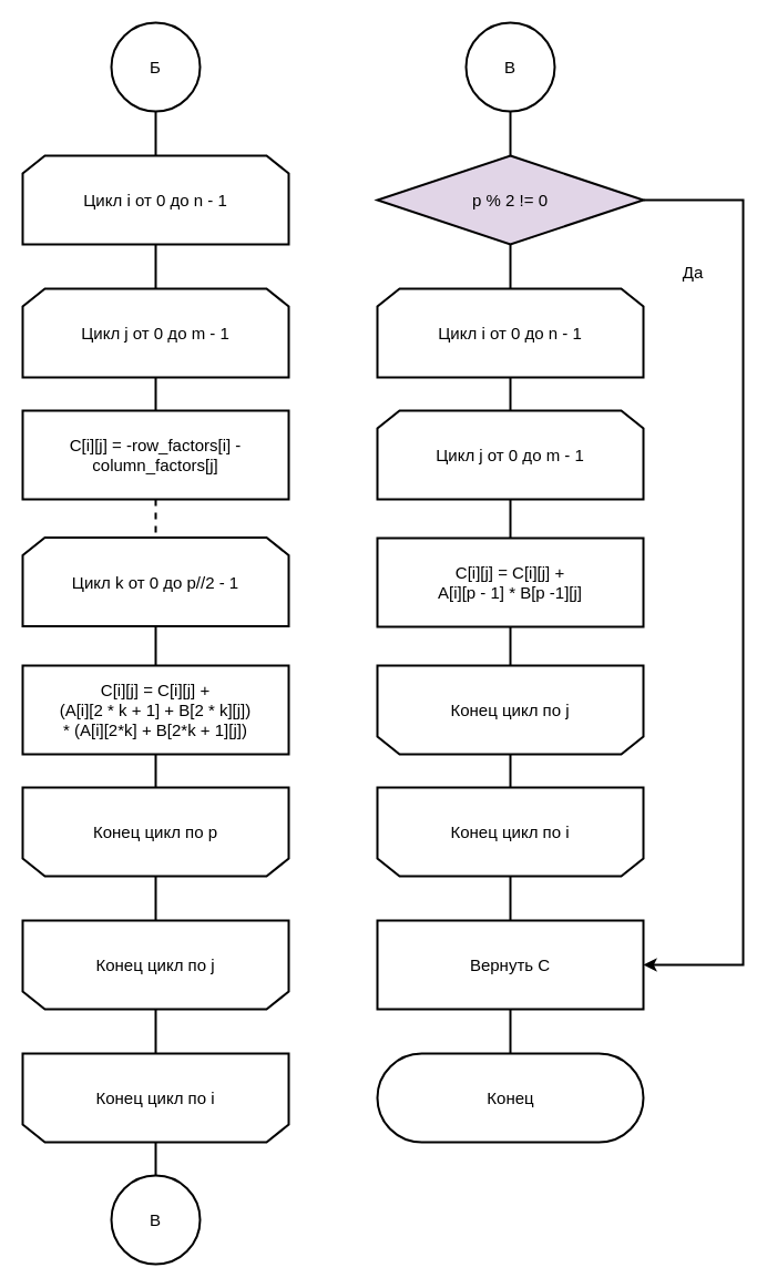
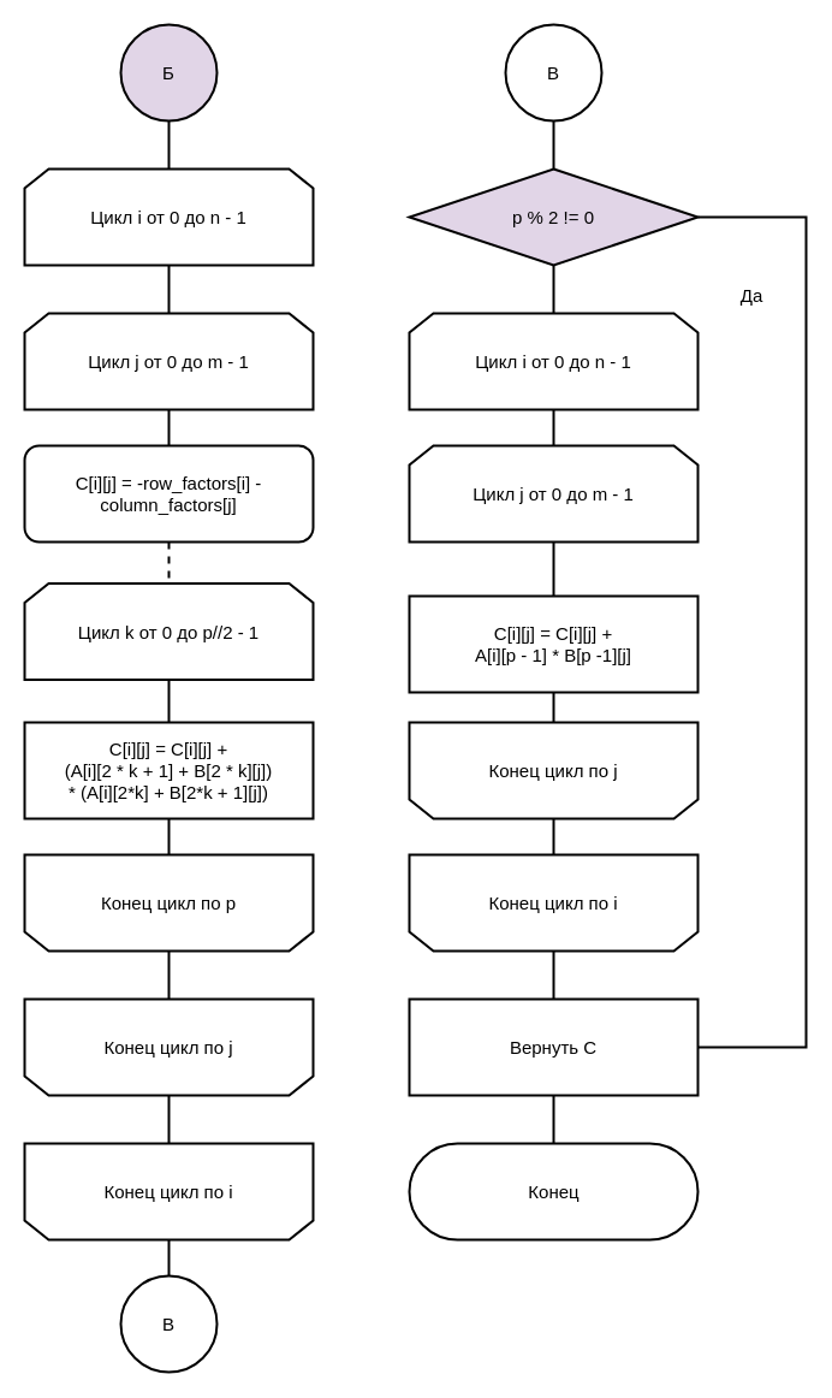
  <mxCell id="0" />
  <mxCell id="1" parent="0" />
  <mxCell id="2" value="&lt;font style=&quot;font-size: 15px;&quot;&gt;Конец&lt;/font&gt;" style="html=1;dashed=0;whitespace=wrap;shape=mxgraph.dfd.start;strokeWidth=2;fontSize=15;" parent="1" vertex="1"><mxGeometry x="340" y="950" width="240" height="80" as="geometry" /></mxCell>
  <mxCell id="3" value="Цикл i от 0 до n - 1" style="shape=loopLimit;whiteSpace=wrap;html=1;strokeWidth=2;fontSize=15;" parent="1" vertex="1"><mxGeometry x="20" y="140" width="240" height="80" as="geometry" /></mxCell>
  <mxCell id="4" value="Цикл j от 0 до m - 1" style="shape=loopLimit;whiteSpace=wrap;html=1;strokeWidth=2;fontSize=15;" parent="1" vertex="1"><mxGeometry x="20" y="260" width="240" height="80" as="geometry" /></mxCell>
  <mxCell id="5" value="Цикл k от 0 до p//2 - 1" style="shape=loopLimit;whiteSpace=wrap;html=1;strokeWidth=2;fontSize=15;" parent="1" vertex="1"><mxGeometry x="20" y="484.5" width="240" height="80" as="geometry" /></mxCell>
  <mxCell id="6" value="&lt;font style=&quot;font-size: 15px;&quot;&gt;C[i][j] = C[i][j] + &lt;br style=&quot;font-size: 15px;&quot;&gt;(A[i][2 * k + 1] + B[2 * k][j]) &lt;br style=&quot;font-size: 15px;&quot;&gt;* (A[i][2*k] + B[2*k + 1][j])&lt;br style=&quot;font-size: 15px;&quot;&gt;&lt;/font&gt;" style="rounded=0;whiteSpace=wrap;html=1;strokeWidth=2;fontSize=15;" parent="1" vertex="1"><mxGeometry x="20" y="600" width="240" height="80" as="geometry" /></mxCell>
  <mxCell id="7" value="Конец цикл по p" style="shape=loopLimit;whiteSpace=wrap;html=1;strokeWidth=2;direction=west;fontSize=15;" parent="1" vertex="1"><mxGeometry x="20" y="710" width="240" height="80" as="geometry" /></mxCell>
  <mxCell id="8" value="Конец цикл по j" style="shape=loopLimit;whiteSpace=wrap;html=1;strokeWidth=2;direction=west;fontSize=15;" parent="1" vertex="1"><mxGeometry x="20" y="830" width="240" height="80" as="geometry" /></mxCell>
  <mxCell id="9" value="Конец цикл по i" style="shape=loopLimit;whiteSpace=wrap;html=1;strokeWidth=2;direction=west;fontSize=15;" parent="1" vertex="1"><mxGeometry x="20" y="950" width="240" height="80" as="geometry" /></mxCell>
- <mxCell id="10" value="Б" style="ellipse;whiteSpace=wrap;html=1;aspect=fixed;strokeWidth=2;fontSize=15;" parent="1" vertex="1"><mxGeometry x="100" y="20" width="80" height="80" as="geometry" /></mxCell>
- <mxCell id="11" value="&lt;font style=&quot;font-size: 15px;&quot;&gt;C[i][j] = -row_factors[i] - column_factors[j]&lt;br style=&quot;font-size: 15px;&quot;&gt;&lt;/font&gt;" style="rounded=0;whiteSpace=wrap;html=1;strokeWidth=2;fontSize=15;" parent="1" vertex="1"><mxGeometry x="20" y="370" width="240" height="80" as="geometry" /></mxCell>
+ <mxCell id="10" value="Б" style="ellipse;whiteSpace=wrap;html=1;aspect=fixed;strokeWidth=2;fontSize=15;fillColor=#e1d5e7;" parent="1" vertex="1"><mxGeometry x="100" y="20" width="80" height="80" as="geometry" /></mxCell>
+ <mxCell id="11" value="&lt;font style=&quot;font-size: 15px;&quot;&gt;C[i][j] = -row_factors[i] - column_factors[j]&lt;br style=&quot;font-size: 15px;&quot;&gt;&lt;/font&gt;" style="whiteSpace=wrap;html=1;strokeWidth=2;fontSize=15;rounded=1;" parent="1" vertex="1"><mxGeometry x="20" y="370" width="240" height="80" as="geometry" /></mxCell>
  <mxCell id="12" value="В" style="ellipse;whiteSpace=wrap;html=1;aspect=fixed;strokeWidth=2;fontSize=15;" parent="1" vertex="1"><mxGeometry x="420" y="20" width="80" height="80" as="geometry" /></mxCell>
  <mxCell id="13" value="p % 2 != 0" style="rhombus;whiteSpace=wrap;html=1;strokeWidth=2;fontSize=15;fillColor=#e1d5e7;" parent="1" vertex="1"><mxGeometry x="340" y="140" width="240" height="80" as="geometry" /></mxCell>
  <mxCell id="14" value="Цикл i от 0 до n - 1" style="shape=loopLimit;whiteSpace=wrap;html=1;strokeWidth=2;fontSize=15;" parent="1" vertex="1"><mxGeometry x="340" y="260" width="240" height="80" as="geometry" /></mxCell>
  <mxCell id="15" value="Цикл j от 0 до m - 1" style="shape=loopLimit;whiteSpace=wrap;html=1;strokeWidth=2;fontSize=15;" parent="1" vertex="1"><mxGeometry x="340" y="370" width="240" height="80" as="geometry" /></mxCell>
- <mxCell id="16" value="&lt;font style=&quot;font-size: 15px;&quot;&gt;C[i][j] = C[i][j] + &lt;br style=&quot;font-size: 15px;&quot;&gt;A[i][p - 1] * B[p -1][j]&lt;br style=&quot;font-size: 15px;&quot;&gt;&lt;/font&gt;" style="rounded=0;whiteSpace=wrap;html=1;strokeWidth=2;fontSize=15;" parent="1" vertex="1"><mxGeometry x="340" y="485" width="240" height="80" as="geometry" /></mxCell>
+ <mxCell id="16" value="&lt;font style=&quot;font-size: 15px;&quot;&gt;C[i][j] = C[i][j] + &lt;br style=&quot;font-size: 15px;&quot;&gt;A[i][p - 1] * B[p -1][j]&lt;br style=&quot;font-size: 15px;&quot;&gt;&lt;/font&gt;" style="rounded=0;whiteSpace=wrap;html=1;strokeWidth=2;fontSize=15;" parent="1" vertex="1"><mxGeometry x="340" y="495" width="240" height="80" as="geometry" /></mxCell>
  <mxCell id="17" value="Конец цикл по j" style="shape=loopLimit;whiteSpace=wrap;html=1;strokeWidth=2;direction=west;fontSize=15;" parent="1" vertex="1"><mxGeometry x="340" y="600" width="240" height="80" as="geometry" /></mxCell>
  <mxCell id="18" value="Конец цикл по i" style="shape=loopLimit;whiteSpace=wrap;html=1;strokeWidth=2;direction=west;fontSize=15;" parent="1" vertex="1"><mxGeometry x="340" y="710" width="240" height="80" as="geometry" /></mxCell>
  <mxCell id="19" value="&lt;font style=&quot;font-size: 15px;&quot;&gt;Вернуть С&lt;br style=&quot;font-size: 15px;&quot;&gt;&lt;/font&gt;" style="rounded=0;whiteSpace=wrap;html=1;strokeWidth=2;fontSize=15;" parent="1" vertex="1"><mxGeometry x="340" y="830" width="240" height="80" as="geometry" /></mxCell>
  <mxCell id="20" value="В" style="ellipse;whiteSpace=wrap;html=1;aspect=fixed;strokeWidth=2;fontSize=15;" parent="1" vertex="1"><mxGeometry x="100" y="1060" width="80" height="80" as="geometry" /></mxCell>
  <mxCell id="21" value="" style="endArrow=none;html=1;rounded=0;strokeWidth=2;fontSize=15;exitX=0.5;exitY=1;exitDx=0;exitDy=0;entryX=0.5;entryY=0;entryDx=0;entryDy=0;" edge="1" parent="1" source="18" target="17"><mxGeometry width="50" height="50" relative="1" as="geometry"><mxPoint x="-30" y="440" as="sourcePoint" /><mxPoint x="20" y="390" as="targetPoint" /></mxGeometry></mxCell>
  <mxCell id="22" value="" style="endArrow=none;html=1;rounded=0;strokeWidth=2;fontSize=15;exitX=0.5;exitY=0;exitDx=0;exitDy=0;entryX=0.5;entryY=0;entryDx=0;entryDy=0;" edge="1" parent="1" source="19" target="18"><mxGeometry width="50" height="50" relative="1" as="geometry"><mxPoint x="-30" y="440" as="sourcePoint" /><mxPoint x="20" y="390" as="targetPoint" /></mxGeometry></mxCell>
  <mxCell id="23" value="" style="endArrow=none;html=1;rounded=0;strokeWidth=2;fontSize=15;exitX=0.5;exitY=0.5;exitDx=0;exitDy=-40;exitPerimeter=0;entryX=0.5;entryY=1;entryDx=0;entryDy=0;" edge="1" parent="1" source="2" target="19"><mxGeometry width="50" height="50" relative="1" as="geometry"><mxPoint x="-30" y="440" as="sourcePoint" /><mxPoint x="20" y="390" as="targetPoint" /></mxGeometry></mxCell>
  <mxCell id="24" value="" style="endArrow=none;html=1;rounded=0;strokeWidth=2;fontSize=15;exitX=0.5;exitY=0;exitDx=0;exitDy=0;entryX=0.5;entryY=0;entryDx=0;entryDy=0;" edge="1" parent="1" source="9" target="20"><mxGeometry width="50" height="50" relative="1" as="geometry"><mxPoint x="-30" y="440" as="sourcePoint" /><mxPoint x="20" y="390" as="targetPoint" /></mxGeometry></mxCell>
  <mxCell id="25" value="" style="endArrow=none;html=1;rounded=0;strokeWidth=2;fontSize=15;exitX=0.5;exitY=0;exitDx=0;exitDy=0;entryX=0.5;entryY=1;entryDx=0;entryDy=0;" edge="1" parent="1" source="8" target="9"><mxGeometry width="50" height="50" relative="1" as="geometry"><mxPoint x="-30" y="440" as="sourcePoint" /><mxPoint x="20" y="390" as="targetPoint" /></mxGeometry></mxCell>
  <mxCell id="26" value="" style="endArrow=none;html=1;rounded=0;strokeWidth=2;fontSize=15;exitX=0.5;exitY=0;exitDx=0;exitDy=0;entryX=0.5;entryY=1;entryDx=0;entryDy=0;" edge="1" parent="1" source="7" target="8"><mxGeometry width="50" height="50" relative="1" as="geometry"><mxPoint x="-30" y="440" as="sourcePoint" /><mxPoint x="20" y="390" as="targetPoint" /></mxGeometry></mxCell>
  <mxCell id="27" value="" style="endArrow=none;html=1;rounded=0;strokeWidth=2;fontSize=15;exitX=0.5;exitY=1;exitDx=0;exitDy=0;entryX=0.5;entryY=1;entryDx=0;entryDy=0;" edge="1" parent="1" source="6" target="7"><mxGeometry width="50" height="50" relative="1" as="geometry"><mxPoint x="-30" y="440" as="sourcePoint" /><mxPoint x="20" y="390" as="targetPoint" /></mxGeometry></mxCell>
  <mxCell id="28" value="" style="endArrow=none;html=1;rounded=0;strokeWidth=2;fontSize=15;exitX=0.5;exitY=1;exitDx=0;exitDy=0;entryX=0.5;entryY=0;entryDx=0;entryDy=0;" edge="1" parent="1" source="5" target="6"><mxGeometry width="50" height="50" relative="1" as="geometry"><mxPoint x="-30" y="440" as="sourcePoint" /><mxPoint x="20" y="390" as="targetPoint" /></mxGeometry></mxCell>
  <mxCell id="29" value="" style="endArrow=none;html=1;rounded=0;strokeWidth=2;fontSize=15;exitX=0.5;exitY=1;exitDx=0;exitDy=0;entryX=0.5;entryY=0;entryDx=0;entryDy=0;dashed=1;" edge="1" parent="1" source="11" target="5"><mxGeometry width="50" height="50" relative="1" as="geometry"><mxPoint x="-30" y="440" as="sourcePoint" /><mxPoint x="20" y="390" as="targetPoint" /></mxGeometry></mxCell>
  <mxCell id="30" value="" style="endArrow=none;html=1;rounded=0;strokeWidth=2;fontSize=15;exitX=0.5;exitY=1;exitDx=0;exitDy=0;entryX=0.5;entryY=0;entryDx=0;entryDy=0;" edge="1" parent="1" source="4" target="11"><mxGeometry width="50" height="50" relative="1" as="geometry"><mxPoint x="-30" y="440" as="sourcePoint" /><mxPoint x="20" y="390" as="targetPoint" /></mxGeometry></mxCell>
  <mxCell id="31" value="" style="endArrow=none;html=1;rounded=0;strokeWidth=2;fontSize=15;exitX=0.5;exitY=1;exitDx=0;exitDy=0;entryX=0.5;entryY=0;entryDx=0;entryDy=0;" edge="1" parent="1" source="3" target="4"><mxGeometry width="50" height="50" relative="1" as="geometry"><mxPoint x="-30" y="440" as="sourcePoint" /><mxPoint x="20" y="390" as="targetPoint" /></mxGeometry></mxCell>
  <mxCell id="32" value="" style="endArrow=none;html=1;rounded=0;strokeWidth=2;fontSize=15;entryX=0.5;entryY=1;entryDx=0;entryDy=0;exitX=0.5;exitY=0;exitDx=0;exitDy=0;" edge="1" parent="1" source="3" target="10"><mxGeometry width="50" height="50" relative="1" as="geometry"><mxPoint x="-30" y="440" as="sourcePoint" /><mxPoint x="20" y="390" as="targetPoint" /></mxGeometry></mxCell>
  <mxCell id="33" value="" style="endArrow=none;html=1;rounded=0;strokeWidth=2;fontSize=15;exitX=0.5;exitY=0;exitDx=0;exitDy=0;entryX=0.5;entryY=1;entryDx=0;entryDy=0;" edge="1" parent="1" source="15" target="14"><mxGeometry width="50" height="50" relative="1" as="geometry"><mxPoint x="-30" y="440" as="sourcePoint" /><mxPoint x="20" y="390" as="targetPoint" /></mxGeometry></mxCell>
  <mxCell id="34" value="" style="endArrow=none;html=1;rounded=0;strokeWidth=2;fontSize=15;exitX=0.5;exitY=0;exitDx=0;exitDy=0;entryX=0.5;entryY=1;entryDx=0;entryDy=0;" edge="1" parent="1" source="16" target="15"><mxGeometry width="50" height="50" relative="1" as="geometry"><mxPoint x="-30" y="440" as="sourcePoint" /><mxPoint x="20" y="390" as="targetPoint" /></mxGeometry></mxCell>
  <mxCell id="35" value="" style="endArrow=none;html=1;rounded=0;strokeWidth=2;fontSize=15;exitX=0.5;exitY=1;exitDx=0;exitDy=0;entryX=0.5;entryY=1;entryDx=0;entryDy=0;" edge="1" parent="1" source="17" target="16"><mxGeometry width="50" height="50" relative="1" as="geometry"><mxPoint x="-30" y="440" as="sourcePoint" /><mxPoint x="20" y="390" as="targetPoint" /></mxGeometry></mxCell>
  <mxCell id="36" value="" style="endArrow=none;html=1;rounded=0;strokeWidth=2;fontSize=15;exitX=0.5;exitY=0;exitDx=0;exitDy=0;entryX=0.5;entryY=1;entryDx=0;entryDy=0;" edge="1" parent="1" source="13" target="12"><mxGeometry width="50" height="50" relative="1" as="geometry"><mxPoint x="-30" y="440" as="sourcePoint" /><mxPoint x="20" y="390" as="targetPoint" /></mxGeometry></mxCell>
  <mxCell id="37" value="" style="endArrow=none;html=1;rounded=0;strokeWidth=2;fontSize=15;entryX=0.5;entryY=0;entryDx=0;entryDy=0;exitX=0.5;exitY=1;exitDx=0;exitDy=0;" edge="1" parent="1" source="13" target="14"><mxGeometry width="50" height="50" relative="1" as="geometry"><mxPoint x="-30" y="440" as="sourcePoint" /><mxPoint x="20" y="390" as="targetPoint" /></mxGeometry></mxCell>
- <mxCell id="38" value="" style="endArrow=classic;html=1;rounded=0;strokeWidth=2;fontSize=15;exitX=1;exitY=0.5;exitDx=0;exitDy=0;entryX=1;entryY=0.5;entryDx=0;entryDy=0;" edge="1" parent="1" source="13" target="19"><mxGeometry width="50" height="50" relative="1" as="geometry"><mxPoint x="-30" y="440" as="sourcePoint" /><mxPoint x="20" y="390" as="targetPoint" /><Array as="points"><mxPoint x="660" y="180" /><mxPoint x="670" y="180" /><mxPoint x="670" y="580" /><mxPoint x="670" y="870" /></Array></mxGeometry></mxCell>
+ <mxCell id="38" value="" style="endArrow=none;html=1;rounded=0;strokeWidth=2;fontSize=15;exitX=1;exitY=0.5;exitDx=0;exitDy=0;entryX=1;entryY=0.5;entryDx=0;entryDy=0;" edge="1" parent="1" source="13" target="19"><mxGeometry width="50" height="50" relative="1" as="geometry"><mxPoint x="-30" y="440" as="sourcePoint" /><mxPoint x="20" y="390" as="targetPoint" /><Array as="points"><mxPoint x="660" y="180" /><mxPoint x="670" y="180" /><mxPoint x="670" y="580" /><mxPoint x="670" y="870" /></Array></mxGeometry></mxCell>
  <mxCell id="39" value="Да" style="text;html=1;strokeColor=none;fillColor=none;align=center;verticalAlign=middle;whiteSpace=wrap;rounded=0;fontSize=15;" vertex="1" parent="1"><mxGeometry x="595" y="230" width="60" height="30" as="geometry" /></mxCell>
